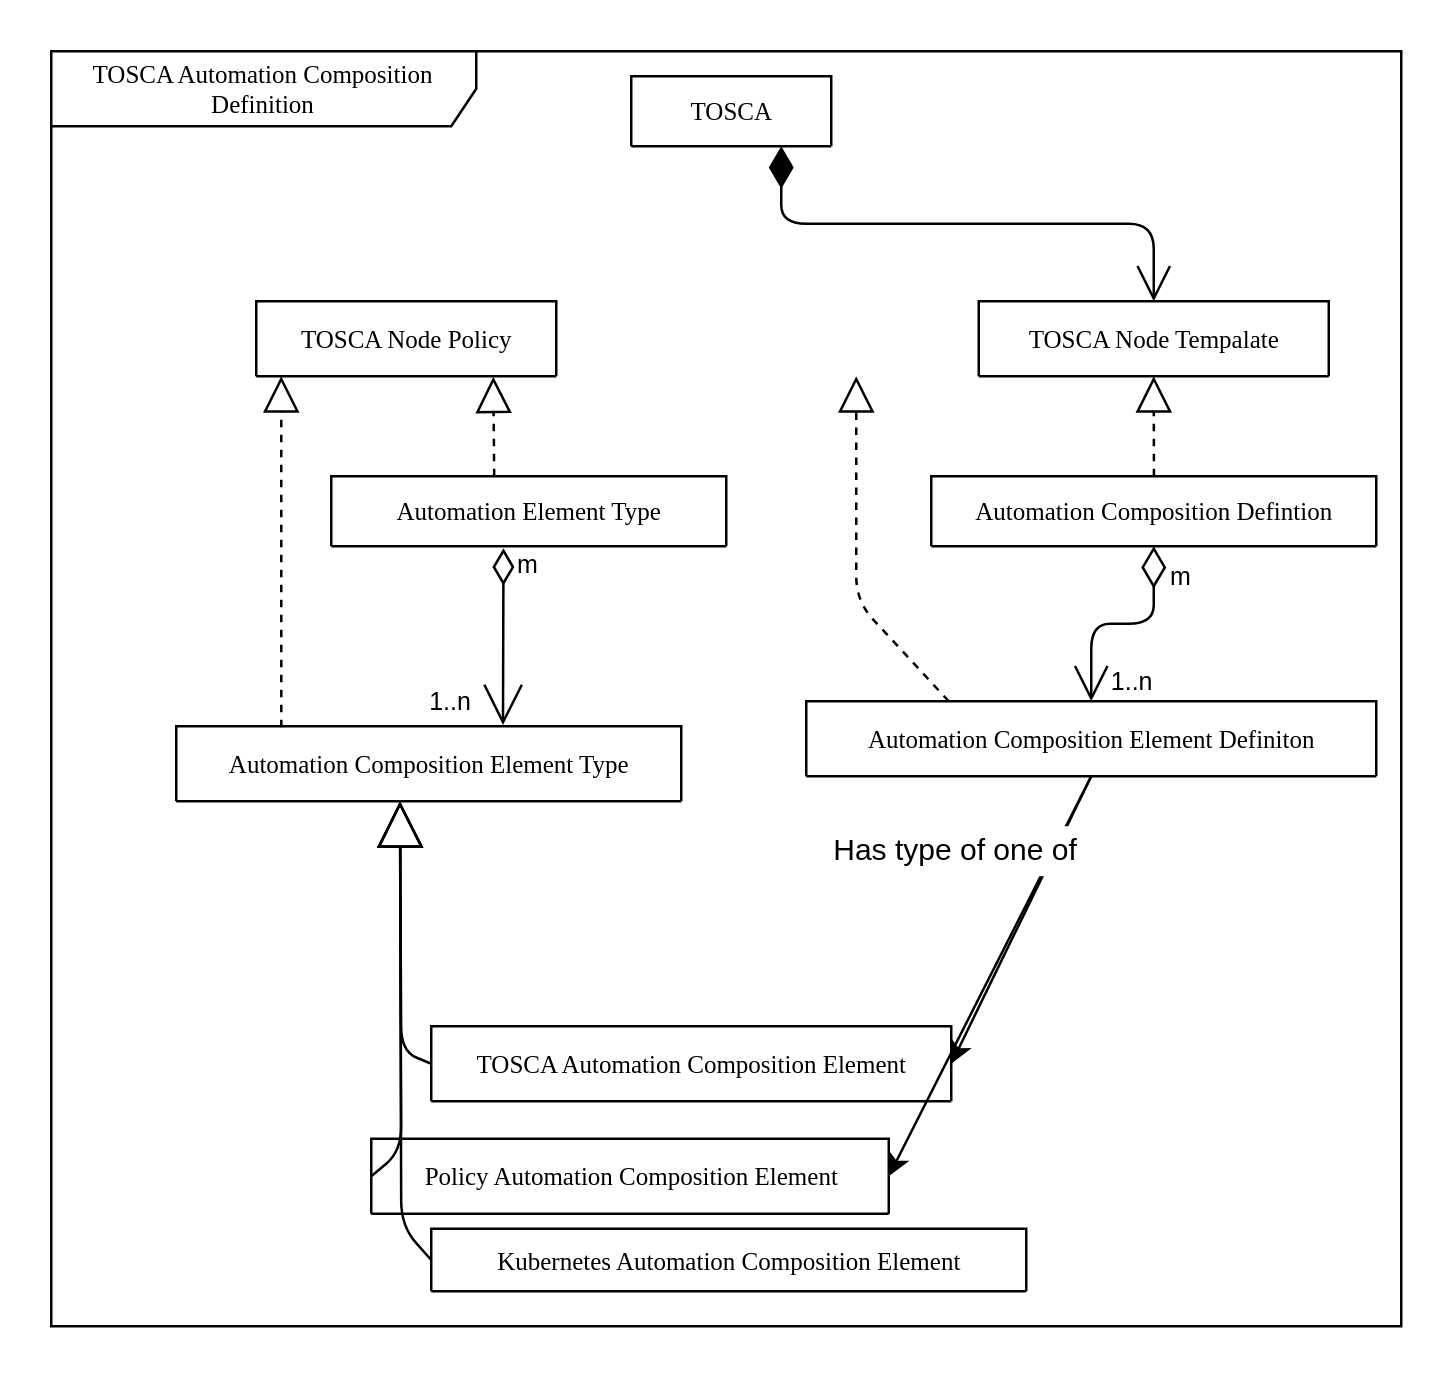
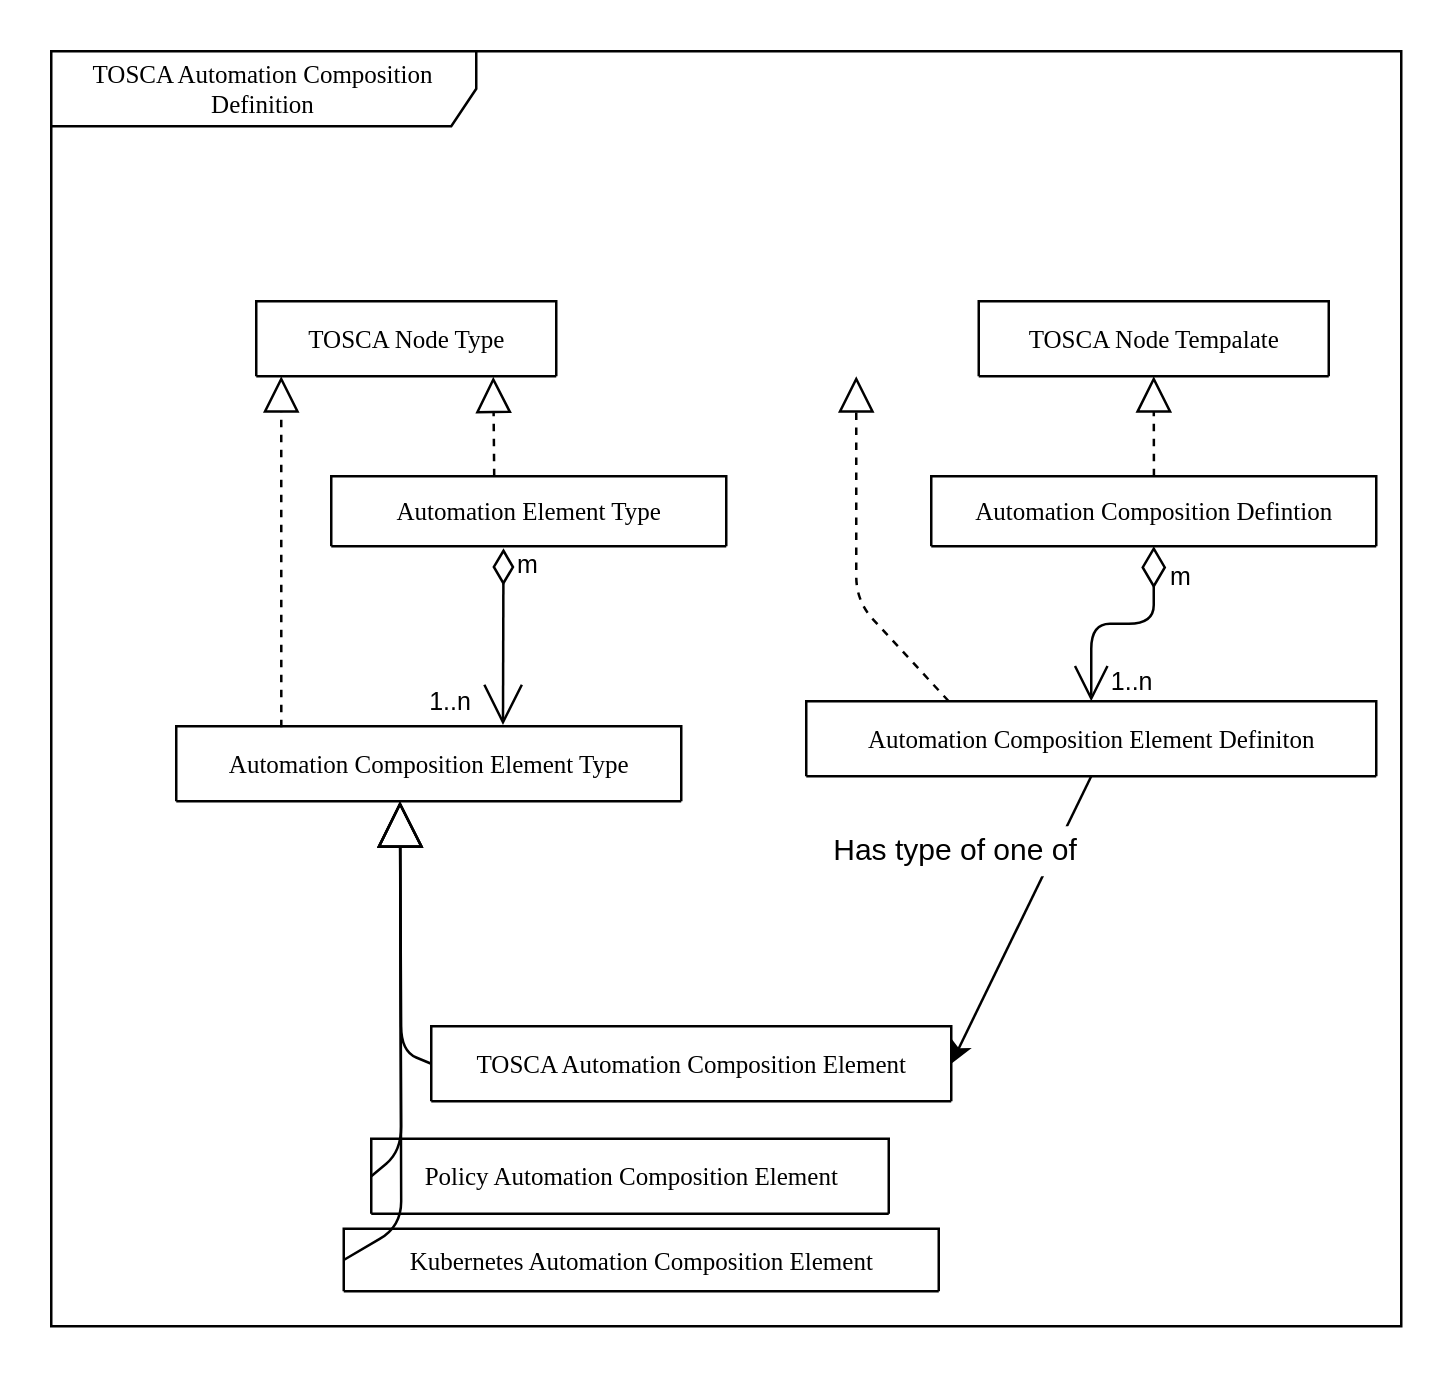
  <mxCell id="0" />
  <mxCell id="1" parent="0" />
  <mxCell id="2" value="TOSCA Automation Composition&lt;br&gt;Definition" style="shape=umlFrame;whiteSpace=wrap;html=1;rounded=0;shadow=0;comic=0;labelBackgroundColor=none;strokeWidth=1;fontFamily=Verdana;fontSize=10;align=center;width=170;height=30;fillColor=none;" parent="1" vertex="1"><mxGeometry x="20" y="20" width="540" height="510" as="geometry" /></mxCell>
  <mxCell id="3" value="" style="endArrow=block;dashed=1;endFill=0;endSize=12;html=1;entryX=0.75;entryY=1;entryDx=0;entryDy=0;exitX=0.382;exitY=-0.006;exitDx=0;exitDy=0;exitPerimeter=0;" parent="1" edge="1"><mxGeometry width="160" relative="1" as="geometry"><mxPoint x="197.176" y="190.002" as="sourcePoint" /><mxPoint x="196.82" y="150.17" as="targetPoint" /></mxGeometry></mxCell>
  <mxCell id="4" value="" style="endArrow=block;dashed=1;endFill=0;endSize=12;html=1;exitX=0.208;exitY=0.014;exitDx=0;exitDy=0;exitPerimeter=0;" parent="1" source="14" edge="1"><mxGeometry width="160" relative="1" as="geometry"><mxPoint x="-178" y="378" as="sourcePoint" /><mxPoint x="112" y="150" as="targetPoint" /><Array as="points" /></mxGeometry></mxCell>
  <mxCell id="5" value="" style="endArrow=open;html=1;endSize=12;startArrow=diamondThin;startSize=14;startFill=0;edgeStyle=orthogonalEdgeStyle;exitX=0.5;exitY=1;exitDx=0;exitDy=0;entryX=0.5;entryY=0;entryDx=0;entryDy=0;" parent="1" source="16" target="21" edge="1"><mxGeometry relative="1" as="geometry"><mxPoint x="47" y="380" as="sourcePoint" /><mxPoint x="427" y="280" as="targetPoint" /><Array as="points" /></mxGeometry></mxCell>
  <mxCell id="6" value="m" style="resizable=0;html=1;align=left;verticalAlign=top;labelBackgroundColor=#ffffff;fontSize=10;" parent="5" connectable="0" vertex="1"><mxGeometry x="-1" relative="1" as="geometry"><mxPoint x="5" as="offset" /></mxGeometry></mxCell>
  <mxCell id="7" value="1..n" style="resizable=0;html=1;align=right;verticalAlign=top;labelBackgroundColor=#ffffff;fontSize=10;" parent="5" connectable="0" vertex="1"><mxGeometry x="1" relative="1" as="geometry"><mxPoint x="25" y="-20" as="offset" /></mxGeometry></mxCell>
  <mxCell id="8" value="" style="endArrow=block;dashed=1;endFill=0;endSize=12;html=1;entryX=0.75;entryY=1;entryDx=0;entryDy=0;exitX=0.697;exitY=0;exitDx=0;exitDy=0;exitPerimeter=0;" parent="1" edge="1"><mxGeometry width="160" relative="1" as="geometry"><mxPoint x="461.066" y="190" as="sourcePoint" /><mxPoint x="461" y="150" as="targetPoint" /></mxGeometry></mxCell>
  <mxCell id="9" value="" style="endArrow=block;dashed=1;endFill=0;endSize=12;html=1;exitX=0.25;exitY=0;exitDx=0;exitDy=0;" parent="1" source="21" edge="1"><mxGeometry width="160" relative="1" as="geometry"><mxPoint x="52" y="378" as="sourcePoint" /><mxPoint x="342" y="150" as="targetPoint" /><Array as="points"><mxPoint x="342" y="240" /></Array></mxGeometry></mxCell>
- <mxCell id="10" value="" style="endArrow=open;html=1;endSize=12;startArrow=diamondThin;startSize=14;startFill=1;edgeStyle=orthogonalEdgeStyle;align=left;verticalAlign=bottom;exitX=0.75;exitY=1;exitDx=0;exitDy=0;" parent="1" source="11" target="12" edge="1"><mxGeometry x="-1" y="3" relative="1" as="geometry"><mxPoint x="282" y="68" as="sourcePoint" /><mxPoint x="612" y="70" as="targetPoint" /></mxGeometry></mxCell>
- <mxCell id="11" value="TOSCA" style="swimlane;html=1;fontStyle=0;childLayout=stackLayout;horizontal=1;startSize=110;fillColor=none;horizontalStack=0;resizeParent=1;resizeLast=0;collapsible=1;marginBottom=0;swimlaneFillColor=#ffffff;rounded=0;shadow=0;comic=0;labelBackgroundColor=none;strokeWidth=1;fontFamily=Verdana;fontSize=10;align=center;" parent="1" vertex="1"><mxGeometry x="252" y="30" width="80" height="28" as="geometry" /></mxCell>
  <mxCell id="12" value="TOSCA Node Tempalate" style="swimlane;html=1;fontStyle=0;childLayout=stackLayout;horizontal=1;startSize=30;fillColor=none;horizontalStack=0;resizeParent=1;resizeLast=0;collapsible=1;marginBottom=0;swimlaneFillColor=#ffffff;rounded=0;shadow=0;comic=0;labelBackgroundColor=none;strokeWidth=1;fontFamily=Verdana;fontSize=10;align=center;" parent="1" vertex="1"><mxGeometry x="391" y="120" width="140" height="30" as="geometry" /></mxCell>
  <mxCell id="13" value="Automation Element Type" style="swimlane;html=1;fontStyle=0;childLayout=stackLayout;horizontal=1;startSize=110;fillColor=none;horizontalStack=0;resizeParent=1;resizeLast=0;collapsible=1;marginBottom=0;swimlaneFillColor=#ffffff;rounded=0;shadow=0;comic=0;labelBackgroundColor=none;strokeWidth=1;fontFamily=Verdana;fontSize=10;align=center;" parent="1" vertex="1"><mxGeometry x="132" y="190" width="158" height="28" as="geometry" /></mxCell>
  <mxCell id="14" value="Automation Composition Element Type" style="swimlane;html=1;fontStyle=0;childLayout=stackLayout;horizontal=1;startSize=30;fillColor=none;horizontalStack=0;resizeParent=1;resizeLast=0;collapsible=1;marginBottom=0;swimlaneFillColor=#ffffff;rounded=0;shadow=0;comic=0;labelBackgroundColor=none;strokeWidth=1;fontFamily=Verdana;fontSize=10;align=center;" parent="1" vertex="1"><mxGeometry x="70" y="290" width="202" height="30" as="geometry" /></mxCell>
- <mxCell id="15" value="TOSCA Node Policy" style="swimlane;html=1;fontStyle=0;childLayout=stackLayout;horizontal=1;startSize=30;fillColor=none;horizontalStack=0;resizeParent=1;resizeLast=0;collapsible=1;marginBottom=0;swimlaneFillColor=#ffffff;rounded=0;shadow=0;comic=0;labelBackgroundColor=none;strokeWidth=1;fontFamily=Verdana;fontSize=10;align=center;" parent="1" vertex="1"><mxGeometry x="102" y="120" width="120" height="30" as="geometry" /></mxCell>
+ <mxCell id="15" value="TOSCA Node Type" style="swimlane;html=1;fontStyle=0;childLayout=stackLayout;horizontal=1;startSize=30;fillColor=none;horizontalStack=0;resizeParent=1;resizeLast=0;collapsible=1;marginBottom=0;swimlaneFillColor=#ffffff;rounded=0;shadow=0;comic=0;labelBackgroundColor=none;strokeWidth=1;fontFamily=Verdana;fontSize=10;align=center;" parent="1" vertex="1"><mxGeometry x="102" y="120" width="120" height="30" as="geometry" /></mxCell>
  <mxCell id="16" value="Automation Composition Defintion" style="swimlane;html=1;fontStyle=0;childLayout=stackLayout;horizontal=1;startSize=110;fillColor=none;horizontalStack=0;resizeParent=1;resizeLast=0;collapsible=1;marginBottom=0;swimlaneFillColor=#ffffff;rounded=0;shadow=0;comic=0;labelBackgroundColor=none;strokeWidth=1;fontFamily=Verdana;fontSize=10;align=center;" parent="1" vertex="1"><mxGeometry x="372" y="190" width="178" height="28" as="geometry" /></mxCell>
  <mxCell id="17" value="TOSCA Automation Composition Element" style="swimlane;html=1;fontStyle=0;childLayout=stackLayout;horizontal=1;startSize=30;fillColor=none;horizontalStack=0;resizeParent=1;resizeLast=0;collapsible=1;marginBottom=0;swimlaneFillColor=#ffffff;rounded=0;shadow=0;comic=0;labelBackgroundColor=none;strokeWidth=1;fontFamily=Verdana;fontSize=10;align=center;" parent="1" vertex="1"><mxGeometry x="172" y="410" width="208" height="30" as="geometry" /></mxCell>
  <mxCell id="18" value="" style="endArrow=block;endSize=16;endFill=0;html=1;entryX=0.25;entryY=1;entryDx=0;entryDy=0;exitX=0;exitY=0.5;exitDx=0;exitDy=0;" parent="1" source="17" edge="1"><mxGeometry width="160" relative="1" as="geometry"><mxPoint x="172" y="385" as="sourcePoint" /><mxPoint x="159.5" y="320" as="targetPoint" /><Array as="points"><mxPoint x="160" y="420" /></Array></mxGeometry></mxCell>
  <mxCell id="19" value="" style="endArrow=block;endSize=16;endFill=0;html=1;entryX=0.25;entryY=1;entryDx=0;entryDy=0;exitX=0;exitY=0.5;exitDx=0;exitDy=0;" parent="1" source="25" edge="1"><mxGeometry width="160" relative="1" as="geometry"><mxPoint x="172" y="465" as="sourcePoint" /><mxPoint x="159.5" y="320" as="targetPoint" /><Array as="points"><mxPoint x="160" y="490" /></Array></mxGeometry></mxCell>
  <mxCell id="20" value="" style="endArrow=block;endSize=16;endFill=0;html=1;entryX=0.25;entryY=1;entryDx=0;entryDy=0;exitX=0;exitY=0.5;exitDx=0;exitDy=0;" parent="1" source="24" edge="1"><mxGeometry width="160" relative="1" as="geometry"><mxPoint x="172" y="505.5" as="sourcePoint" /><mxPoint x="159.5" y="320" as="targetPoint" /><Array as="points"><mxPoint x="160" y="460" /></Array></mxGeometry></mxCell>
  <mxCell id="21" value="Automation Composition Element Definiton" style="swimlane;html=1;fontStyle=0;childLayout=stackLayout;horizontal=1;startSize=30;fillColor=none;horizontalStack=0;resizeParent=1;resizeLast=0;collapsible=1;marginBottom=0;swimlaneFillColor=#ffffff;rounded=0;shadow=0;comic=0;labelBackgroundColor=none;strokeWidth=1;fontFamily=Verdana;fontSize=10;align=center;" parent="1" vertex="1"><mxGeometry x="322" y="280" width="228" height="30" as="geometry" /></mxCell>
  <mxCell id="22" value="" style="endArrow=classic;html=1;entryX=1;entryY=0.5;entryDx=0;entryDy=0;exitX=0.5;exitY=1;exitDx=0;exitDy=0;" parent="1" source="21" target="17" edge="1"><mxGeometry width="50" height="50" relative="1" as="geometry"><mxPoint x="447" y="320" as="sourcePoint" /><mxPoint x="332" y="395" as="targetPoint" /></mxGeometry></mxCell>
- <mxCell id="23" value="" style="endArrow=classic;html=1;entryX=1;entryY=0.5;entryDx=0;entryDy=0;exitX=0.5;exitY=1;exitDx=0;exitDy=0;" parent="1" source="21" target="24" edge="1"><mxGeometry width="50" height="50" relative="1" as="geometry"><mxPoint x="447" y="320" as="sourcePoint" /><mxPoint x="382" y="515.5" as="targetPoint" /></mxGeometry></mxCell>
  <mxCell id="24" value="Policy Automation Composition Element" style="swimlane;html=1;fontStyle=0;childLayout=stackLayout;horizontal=1;startSize=30;fillColor=none;horizontalStack=0;resizeParent=1;resizeLast=0;collapsible=1;marginBottom=0;swimlaneFillColor=#ffffff;rounded=0;shadow=0;comic=0;labelBackgroundColor=none;strokeWidth=1;fontFamily=Verdana;fontSize=10;align=center;" parent="1" vertex="1"><mxGeometry x="148" y="455" width="207" height="30" as="geometry" /></mxCell>
- <mxCell id="25" value="Kubernetes Automation Composition Element" style="swimlane;html=1;fontStyle=0;childLayout=stackLayout;horizontal=1;startSize=30;fillColor=none;horizontalStack=0;resizeParent=1;resizeLast=0;collapsible=1;marginBottom=0;swimlaneFillColor=#ffffff;rounded=0;shadow=0;comic=0;labelBackgroundColor=none;strokeWidth=1;fontFamily=Verdana;fontSize=10;align=center;" parent="1" vertex="1"><mxGeometry x="172" y="491" width="238" height="25" as="geometry" /></mxCell>
+ <mxCell id="25" value="Kubernetes Automation Composition Element" style="swimlane;html=1;fontStyle=0;childLayout=stackLayout;horizontal=1;startSize=30;fillColor=none;horizontalStack=0;resizeParent=1;resizeLast=0;collapsible=1;marginBottom=0;swimlaneFillColor=#ffffff;rounded=0;shadow=0;comic=0;labelBackgroundColor=none;strokeWidth=1;fontFamily=Verdana;fontSize=10;align=center;" parent="1" vertex="1"><mxGeometry x="137" y="491" width="238" height="25" as="geometry" /></mxCell>
  <mxCell id="26" value="Has type of one of" style="text;html=1;strokeColor=none;fillColor=#FFFFFF;align=center;verticalAlign=middle;whiteSpace=wrap;rounded=0;" parent="1" vertex="1"><mxGeometry x="327" y="330" width="110" height="20" as="geometry" /></mxCell>
  <mxCell id="27" value="" style="endArrow=open;html=1;rounded=1;entryX=0.647;entryY=-0.016;entryDx=0;entryDy=0;entryPerimeter=0;exitX=0.436;exitY=1.029;exitDx=0;exitDy=0;exitPerimeter=0;endFill=0;endSize=14;startSize=12;startArrow=diamondThin;startFill=0;" edge="1" parent="1" source="13" target="14"><mxGeometry width="50" height="50" relative="1" as="geometry"><mxPoint x="260" y="260" as="sourcePoint" /><mxPoint x="310" y="210" as="targetPoint" /></mxGeometry></mxCell>
  <mxCell id="28" value="&lt;font style=&quot;font-size: 10px&quot;&gt;m&lt;/font&gt;" style="text;html=1;strokeColor=none;fillColor=none;align=center;verticalAlign=middle;whiteSpace=wrap;rounded=0;" vertex="1" parent="1"><mxGeometry x="206" y="220" width="10" height="10" as="geometry" /></mxCell>
  <mxCell id="29" value="&lt;font style=&quot;font-size: 10px&quot;&gt;1..n&lt;/font&gt;" style="text;html=1;strokeColor=none;fillColor=none;align=center;verticalAlign=middle;whiteSpace=wrap;rounded=0;" vertex="1" parent="1"><mxGeometry x="175" y="275" width="10" height="10" as="geometry" /></mxCell>
